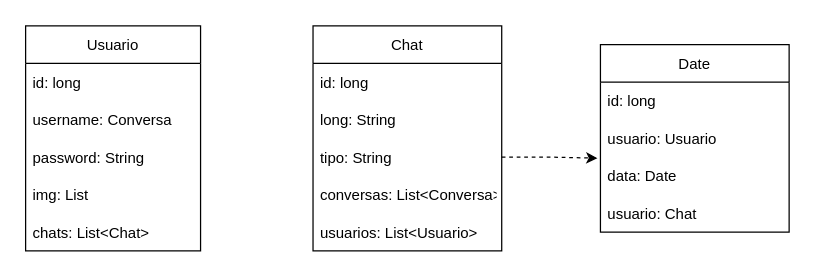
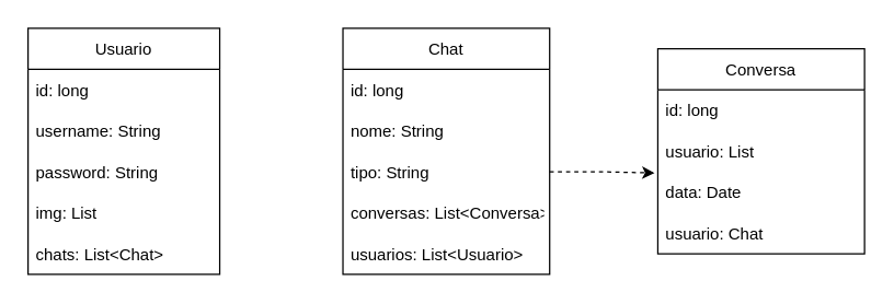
  <mxCell id="0" />
  <mxCell id="1" parent="0" />
  <mxCell id="2" value="Usuario" style="swimlane;fontStyle=0;childLayout=stackLayout;horizontal=1;startSize=30;horizontalStack=0;resizeParent=1;resizeParentMax=0;resizeLast=0;collapsible=1;marginBottom=0;" vertex="1" parent="1"><mxGeometry x="20" y="20" width="140" height="180" as="geometry" /></mxCell>
  <mxCell id="3" value="id: long" style="text;strokeColor=none;fillColor=none;align=left;verticalAlign=middle;spacingLeft=4;spacingRight=4;overflow=hidden;points=[[0,0.5],[1,0.5]];portConstraint=eastwest;rotatable=0;" vertex="1" parent="2"><mxGeometry y="30" width="140" height="30" as="geometry" /></mxCell>
- <mxCell id="4" value="username: Conversa" style="text;strokeColor=none;fillColor=none;align=left;verticalAlign=middle;spacingLeft=4;spacingRight=4;overflow=hidden;points=[[0,0.5],[1,0.5]];portConstraint=eastwest;rotatable=0;" vertex="1" parent="2"><mxGeometry y="60" width="140" height="30" as="geometry" /></mxCell>
+ <mxCell id="4" value="username: String" style="text;strokeColor=none;fillColor=none;align=left;verticalAlign=middle;spacingLeft=4;spacingRight=4;overflow=hidden;points=[[0,0.5],[1,0.5]];portConstraint=eastwest;rotatable=0;" vertex="1" parent="2"><mxGeometry y="60" width="140" height="30" as="geometry" /></mxCell>
  <mxCell id="5" value="password: String" style="text;strokeColor=none;fillColor=none;align=left;verticalAlign=middle;spacingLeft=4;spacingRight=4;overflow=hidden;points=[[0,0.5],[1,0.5]];portConstraint=eastwest;rotatable=0;" vertex="1" parent="2"><mxGeometry y="90" width="140" height="30" as="geometry" /></mxCell>
  <mxCell id="6" value="img: List" style="text;strokeColor=none;fillColor=none;align=left;verticalAlign=middle;spacingLeft=4;spacingRight=4;overflow=hidden;points=[[0,0.5],[1,0.5]];portConstraint=eastwest;rotatable=0;" vertex="1" parent="2"><mxGeometry y="120" width="140" height="30" as="geometry" /></mxCell>
  <mxCell id="7" value="chats: List&lt;Chat&gt;" style="text;strokeColor=none;fillColor=none;align=left;verticalAlign=middle;spacingLeft=4;spacingRight=4;overflow=hidden;points=[[0,0.5],[1,0.5]];portConstraint=eastwest;rotatable=0;" vertex="1" parent="2"><mxGeometry y="150" width="140" height="30" as="geometry" /></mxCell>
  <mxCell id="8" value="Chat" style="swimlane;fontStyle=0;childLayout=stackLayout;horizontal=1;startSize=30;horizontalStack=0;resizeParent=1;resizeParentMax=0;resizeLast=0;collapsible=1;marginBottom=0;" vertex="1" parent="1"><mxGeometry x="250" y="20" width="151" height="180" as="geometry" /></mxCell>
  <mxCell id="9" value="id: long" style="text;strokeColor=none;fillColor=none;align=left;verticalAlign=middle;spacingLeft=4;spacingRight=4;overflow=hidden;points=[[0,0.5],[1,0.5]];portConstraint=eastwest;rotatable=0;" vertex="1" parent="8"><mxGeometry y="30" width="151" height="30" as="geometry" /></mxCell>
- <mxCell id="10" value="long: String" style="text;strokeColor=none;fillColor=none;align=left;verticalAlign=middle;spacingLeft=4;spacingRight=4;overflow=hidden;points=[[0,0.5],[1,0.5]];portConstraint=eastwest;rotatable=0;" vertex="1" parent="8"><mxGeometry y="60" width="151" height="30" as="geometry" /></mxCell>
+ <mxCell id="10" value="nome: String" style="text;strokeColor=none;fillColor=none;align=left;verticalAlign=middle;spacingLeft=4;spacingRight=4;overflow=hidden;points=[[0,0.5],[1,0.5]];portConstraint=eastwest;rotatable=0;" vertex="1" parent="8"><mxGeometry y="60" width="151" height="30" as="geometry" /></mxCell>
  <mxCell id="11" value="tipo: String" style="text;strokeColor=none;fillColor=none;align=left;verticalAlign=middle;spacingLeft=4;spacingRight=4;overflow=hidden;points=[[0,0.5],[1,0.5]];portConstraint=eastwest;rotatable=0;" vertex="1" parent="8"><mxGeometry y="90" width="151" height="30" as="geometry" /></mxCell>
  <mxCell id="12" value="conversas: List&lt;Conversa&gt;" style="text;strokeColor=none;fillColor=none;align=left;verticalAlign=middle;spacingLeft=4;spacingRight=4;overflow=hidden;points=[[0,0.5],[1,0.5]];portConstraint=eastwest;rotatable=0;" vertex="1" parent="8"><mxGeometry y="120" width="151" height="30" as="geometry" /></mxCell>
  <mxCell id="13" value="usuarios: List&lt;Usuario&gt;" style="text;strokeColor=none;fillColor=none;align=left;verticalAlign=middle;spacingLeft=4;spacingRight=4;overflow=hidden;points=[[0,0.5],[1,0.5]];portConstraint=eastwest;rotatable=0;" vertex="1" parent="8"><mxGeometry y="150" width="151" height="30" as="geometry" /></mxCell>
- <mxCell id="14" value="Date" style="swimlane;fontStyle=0;childLayout=stackLayout;horizontal=1;startSize=30;horizontalStack=0;resizeParent=1;resizeParentMax=0;resizeLast=0;collapsible=1;marginBottom=0;" vertex="1" parent="1"><mxGeometry x="480" y="35" width="151" height="150" as="geometry" /></mxCell>
+ <mxCell id="14" value="Conversa" style="swimlane;fontStyle=0;childLayout=stackLayout;horizontal=1;startSize=30;horizontalStack=0;resizeParent=1;resizeParentMax=0;resizeLast=0;collapsible=1;marginBottom=0;" vertex="1" parent="1"><mxGeometry x="480" y="35" width="151" height="150" as="geometry" /></mxCell>
  <mxCell id="15" value="id: long" style="text;strokeColor=none;fillColor=none;align=left;verticalAlign=middle;spacingLeft=4;spacingRight=4;overflow=hidden;points=[[0,0.5],[1,0.5]];portConstraint=eastwest;rotatable=0;" vertex="1" parent="14"><mxGeometry y="30" width="151" height="30" as="geometry" /></mxCell>
- <mxCell id="16" value="usuario: Usuario" style="text;strokeColor=none;fillColor=none;align=left;verticalAlign=middle;spacingLeft=4;spacingRight=4;overflow=hidden;points=[[0,0.5],[1,0.5]];portConstraint=eastwest;rotatable=0;" vertex="1" parent="14"><mxGeometry y="60" width="151" height="30" as="geometry" /></mxCell>
+ <mxCell id="16" value="usuario: List" style="text;strokeColor=none;fillColor=none;align=left;verticalAlign=middle;spacingLeft=4;spacingRight=4;overflow=hidden;points=[[0,0.5],[1,0.5]];portConstraint=eastwest;rotatable=0;" vertex="1" parent="14"><mxGeometry y="60" width="151" height="30" as="geometry" /></mxCell>
  <mxCell id="17" value="data: Date" style="text;strokeColor=none;fillColor=none;align=left;verticalAlign=middle;spacingLeft=4;spacingRight=4;overflow=hidden;points=[[0,0.5],[1,0.5]];portConstraint=eastwest;rotatable=0;" vertex="1" parent="14"><mxGeometry y="90" width="151" height="30" as="geometry" /></mxCell>
  <mxCell id="18" value="usuario: Chat" style="text;strokeColor=none;fillColor=none;align=left;verticalAlign=middle;spacingLeft=4;spacingRight=4;overflow=hidden;points=[[0,0.5],[1,0.5]];portConstraint=eastwest;rotatable=0;" vertex="1" parent="14"><mxGeometry y="120" width="151" height="30" as="geometry" /></mxCell>
  <mxCell id="19" style="edgeStyle=orthogonalEdgeStyle;rounded=0;orthogonalLoop=1;jettySize=auto;html=1;entryX=-0.016;entryY=0.027;entryDx=0;entryDy=0;entryPerimeter=0;startArrow=none;startFill=0;dashed=1;" edge="1" parent="1" source="11" target="17"><mxGeometry relative="1" as="geometry"><Array as="points"><mxPoint x="440" y="125" /><mxPoint x="440" y="125" /></Array></mxGeometry></mxCell>
